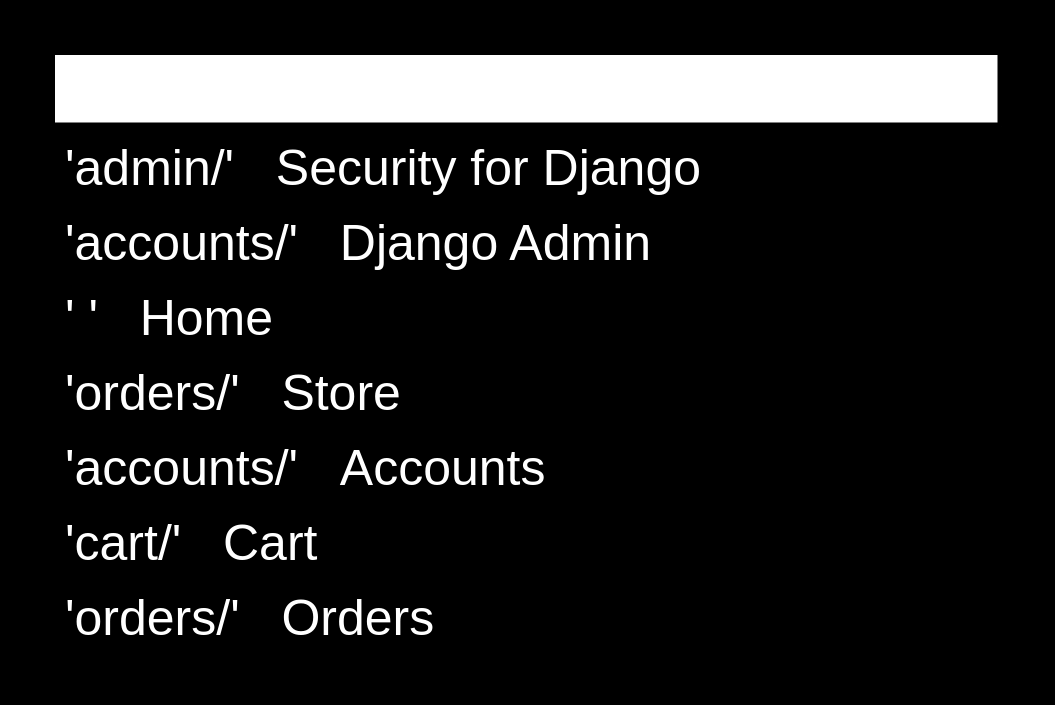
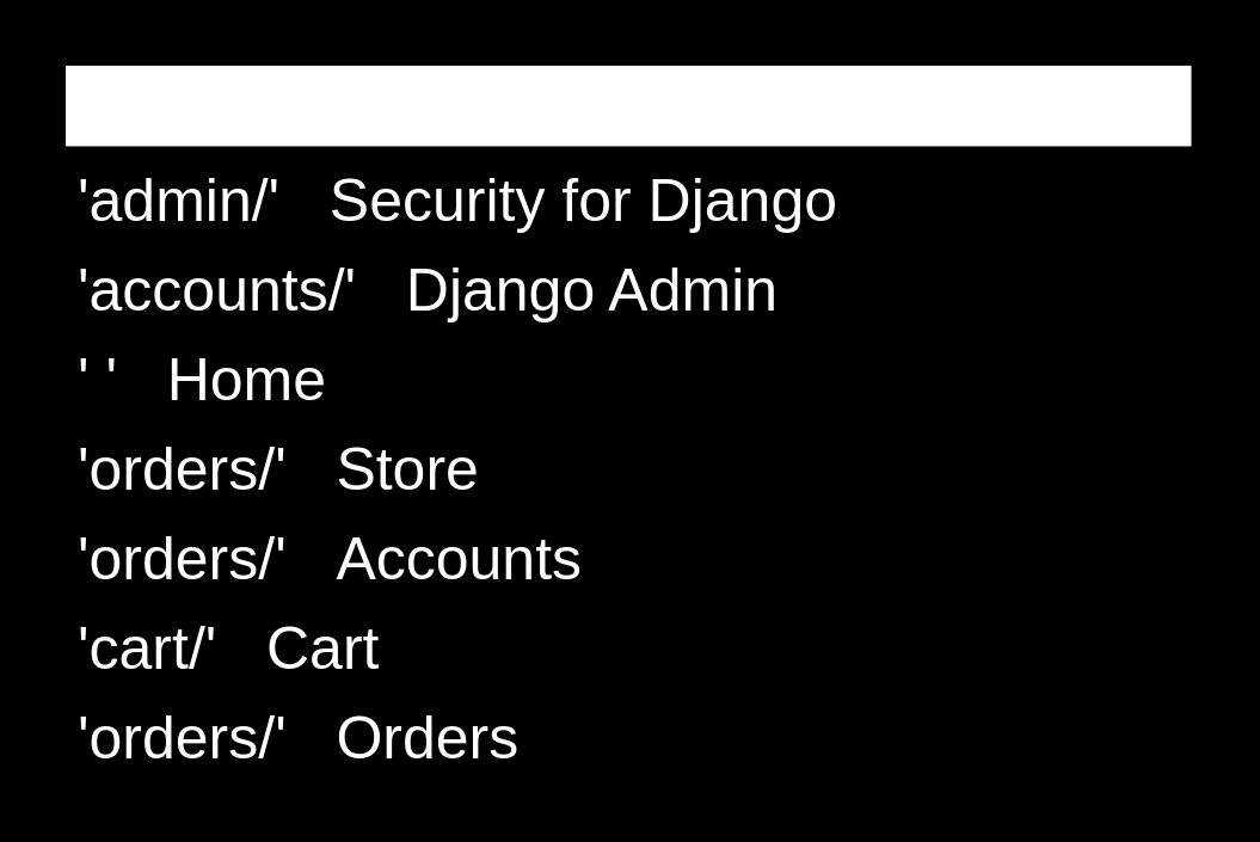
  <mxCell id="0" />
  <mxCell id="1" parent="0" />
- <mxCell id="2" value="Restful Routes" style="swimlane;fontStyle=0;childLayout=stackLayout;horizontal=1;startSize=30;horizontalStack=0;resizeParent=1;resizeParentMax=0;resizeLast=0;collapsible=1;marginBottom=0;fontSize=20;strokeWidth=3;fontColor=#FFFFFF;" parent="1" vertex="1"><mxGeometry x="20" y="20" width="380" height="240" as="geometry" /></mxCell>
+ <mxCell id="2" value="Orders Routes" style="swimlane;fontStyle=0;childLayout=stackLayout;horizontal=1;startSize=30;horizontalStack=0;resizeParent=1;resizeParentMax=0;resizeLast=0;collapsible=1;marginBottom=0;fontSize=20;strokeWidth=3;fontColor=#FFFFFF;" parent="1" vertex="1"><mxGeometry x="20" y="20" width="380" height="240" as="geometry" /></mxCell>
  <mxCell id="3" value="" style="endArrow=none;html=1;fontSize=20;strokeWidth=3;fontColor=#FFFFFF;" parent="2" edge="1"><mxGeometry width="50" height="50" relative="1" as="geometry"><mxPoint y="60" as="sourcePoint" /><mxPoint x="380" y="60" as="targetPoint" /></mxGeometry></mxCell>
  <mxCell id="4" value="'admin/'   Security for Django " style="text;strokeColor=none;fillColor=none;align=left;verticalAlign=middle;spacingLeft=4;spacingRight=4;overflow=hidden;points=[[0,0.5],[1,0.5]];portConstraint=eastwest;rotatable=0;fontSize=20;strokeWidth=3;fontColor=#FFFFFF;" parent="2" vertex="1"><mxGeometry y="30" width="380" height="30" as="geometry" /></mxCell>
  <mxCell id="5" value="" style="endArrow=none;html=1;fontSize=20;strokeWidth=3;fontColor=#FFFFFF;" parent="2" edge="1"><mxGeometry width="50" height="50" relative="1" as="geometry"><mxPoint y="90" as="sourcePoint" /><mxPoint x="380" y="90" as="targetPoint" /></mxGeometry></mxCell>
  <mxCell id="6" value="'accounts/'   Django Admin" style="text;strokeColor=none;fillColor=none;align=left;verticalAlign=middle;spacingLeft=4;spacingRight=4;overflow=hidden;points=[[0,0.5],[1,0.5]];portConstraint=eastwest;rotatable=0;fontSize=20;strokeWidth=3;fontColor=#FFFFFF;" parent="2" vertex="1"><mxGeometry y="60" width="380" height="30" as="geometry" /></mxCell>
  <mxCell id="7" value="" style="endArrow=none;html=1;fontSize=20;strokeWidth=3;fontColor=#FFFFFF;" parent="2" edge="1"><mxGeometry width="50" height="50" relative="1" as="geometry"><mxPoint y="120" as="sourcePoint" /><mxPoint x="380" y="120" as="targetPoint" /></mxGeometry></mxCell>
  <mxCell id="8" value="' '   Home" style="text;strokeColor=none;fillColor=none;align=left;verticalAlign=middle;spacingLeft=4;spacingRight=4;overflow=hidden;points=[[0,0.5],[1,0.5]];portConstraint=eastwest;rotatable=0;fontSize=20;strokeWidth=3;fontColor=#FFFFFF;" parent="2" vertex="1"><mxGeometry y="90" width="380" height="30" as="geometry" /></mxCell>
  <mxCell id="9" value="'orders/'   Store" style="text;strokeColor=none;fillColor=none;align=left;verticalAlign=middle;spacingLeft=4;spacingRight=4;overflow=hidden;points=[[0,0.5],[1,0.5]];portConstraint=eastwest;rotatable=0;fontSize=20;strokeWidth=3;fontColor=#FFFFFF;" vertex="1" parent="2"><mxGeometry y="120" width="380" height="30" as="geometry" /></mxCell>
- <mxCell id="10" value="'accounts/'   Accounts" style="text;strokeColor=none;fillColor=none;align=left;verticalAlign=middle;spacingLeft=4;spacingRight=4;overflow=hidden;points=[[0,0.5],[1,0.5]];portConstraint=eastwest;rotatable=0;fontSize=20;strokeWidth=3;fontColor=#FFFFFF;" parent="2" vertex="1"><mxGeometry y="150" width="380" height="30" as="geometry" /></mxCell>
+ <mxCell id="10" value="'orders/'   Accounts" style="text;strokeColor=none;fillColor=none;align=left;verticalAlign=middle;spacingLeft=4;spacingRight=4;overflow=hidden;points=[[0,0.5],[1,0.5]];portConstraint=eastwest;rotatable=0;fontSize=20;strokeWidth=3;fontColor=#FFFFFF;" parent="2" vertex="1"><mxGeometry y="150" width="380" height="30" as="geometry" /></mxCell>
  <mxCell id="11" value="'cart/'   Cart" style="text;strokeColor=none;fillColor=none;align=left;verticalAlign=middle;spacingLeft=4;spacingRight=4;overflow=hidden;points=[[0,0.5],[1,0.5]];portConstraint=eastwest;rotatable=0;fontSize=20;strokeWidth=3;fontColor=#FFFFFF;" vertex="1" parent="2"><mxGeometry y="180" width="380" height="30" as="geometry" /></mxCell>
  <mxCell id="12" value="'orders/'   Orders" style="text;strokeColor=none;fillColor=none;align=left;verticalAlign=middle;spacingLeft=4;spacingRight=4;overflow=hidden;points=[[0,0.5],[1,0.5]];portConstraint=eastwest;rotatable=0;fontSize=20;strokeWidth=3;fontColor=#FFFFFF;" vertex="1" parent="2"><mxGeometry y="210" width="380" height="30" as="geometry" /></mxCell>
  <mxCell id="13" value="" style="endArrow=none;html=1;fontSize=20;strokeWidth=3;fontColor=#FFFFFF;" parent="2" edge="1"><mxGeometry width="50" height="50" relative="1" as="geometry"><mxPoint y="150" as="sourcePoint" /><mxPoint x="380" y="150" as="targetPoint" /><Array as="points"><mxPoint x="190" y="150" /></Array></mxGeometry></mxCell>
  <mxCell id="14" value="" style="endArrow=none;html=1;fontSize=20;strokeWidth=3;fontColor=#FFFFFF;" parent="2" edge="1"><mxGeometry width="50" height="50" relative="1" as="geometry"><mxPoint y="180" as="sourcePoint" /><mxPoint x="380" y="180" as="targetPoint" /></mxGeometry></mxCell>
  <mxCell id="15" value="" style="endArrow=none;html=1;fontSize=20;strokeWidth=3;fontColor=#FFFFFF;" parent="2" edge="1"><mxGeometry width="50" height="50" relative="1" as="geometry"><mxPoint y="210" as="sourcePoint" /><mxPoint x="380" y="210" as="targetPoint" /></mxGeometry></mxCell>
  <mxCell id="16" value="" style="endArrow=none;html=1;fontSize=20;strokeWidth=3;fontColor=#FFFFFF;" parent="2" edge="1"><mxGeometry width="50" height="50" relative="1" as="geometry"><mxPoint y="240" as="sourcePoint" /><mxPoint x="380" y="240" as="targetPoint" /></mxGeometry></mxCell>
